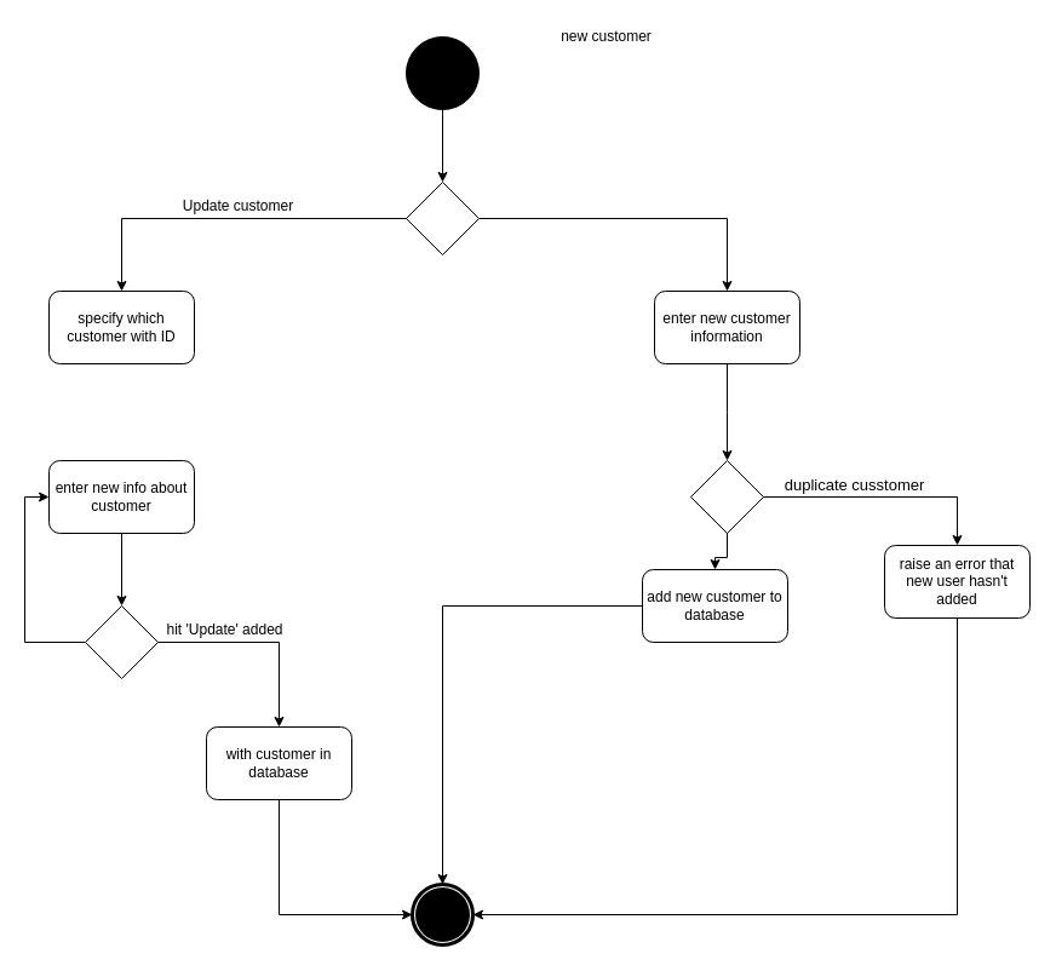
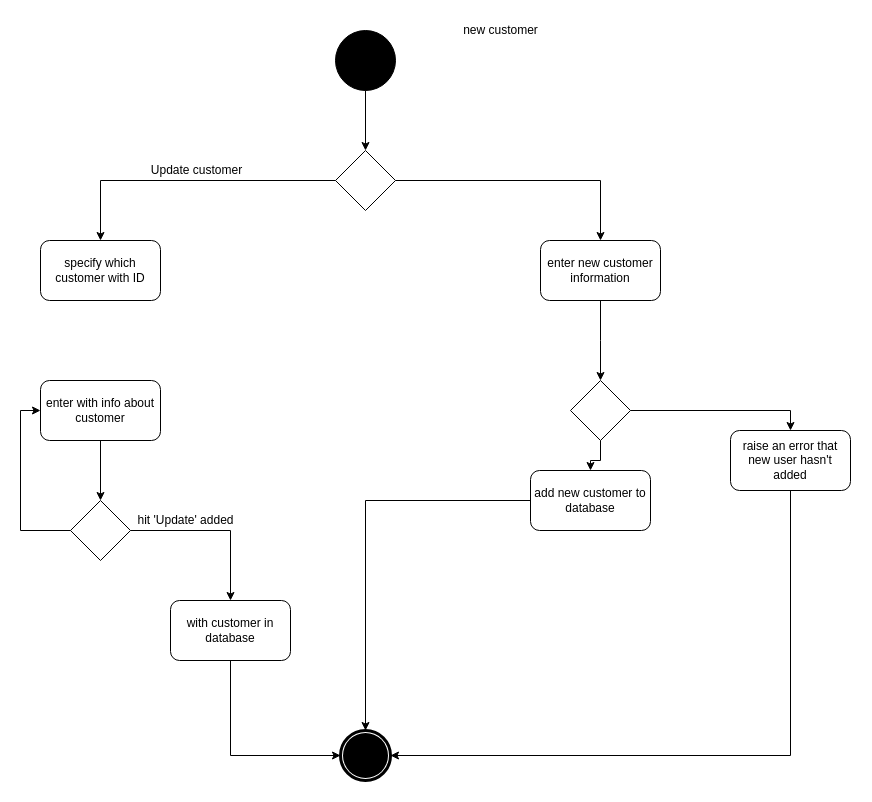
  <mxCell id="0" />
  <mxCell id="1" parent="0" />
  <mxCell id="2" style="edgeStyle=orthogonalEdgeStyle;rounded=0;orthogonalLoop=1;jettySize=auto;html=1;entryX=0.5;entryY=0;entryDx=0;entryDy=0;" edge="1" parent="1" source="3" target="7"><mxGeometry relative="1" as="geometry" /></mxCell>
  <mxCell id="3" value="" style="ellipse;whiteSpace=wrap;html=1;aspect=fixed;fillColor=#000000;" vertex="1" parent="1"><mxGeometry x="335" y="30" width="60" height="60" as="geometry" /></mxCell>
  <mxCell id="4" value="" style="shape=mxgraph.bpmn.shape;html=1;verticalLabelPosition=bottom;labelBackgroundColor=#ffffff;verticalAlign=top;align=center;perimeter=ellipsePerimeter;outlineConnect=0;outline=end;symbol=terminate;fillColor=none;" vertex="1" parent="1"><mxGeometry x="340" y="730" width="50" height="50" as="geometry" /></mxCell>
  <mxCell id="5" style="edgeStyle=orthogonalEdgeStyle;rounded=0;orthogonalLoop=1;jettySize=auto;html=1;entryX=0.5;entryY=0;entryDx=0;entryDy=0;" edge="1" parent="1" source="7" target="8"><mxGeometry relative="1" as="geometry" /></mxCell>
  <mxCell id="6" style="edgeStyle=orthogonalEdgeStyle;rounded=0;orthogonalLoop=1;jettySize=auto;html=1;entryX=0.5;entryY=0;entryDx=0;entryDy=0;" edge="1" parent="1" source="7" target="17"><mxGeometry relative="1" as="geometry" /></mxCell>
  <mxCell id="7" value="" style="rhombus;whiteSpace=wrap;html=1;fillColor=none;" vertex="1" parent="1"><mxGeometry x="335" y="150" width="60" height="60" as="geometry" /></mxCell>
  <mxCell id="8" value="specify which customer with ID" style="rounded=1;whiteSpace=wrap;html=1;fillColor=none;" vertex="1" parent="1"><mxGeometry x="40" y="240" width="120" height="60" as="geometry" /></mxCell>
  <mxCell id="9" style="edgeStyle=orthogonalEdgeStyle;rounded=0;orthogonalLoop=1;jettySize=auto;html=1;entryX=0.5;entryY=0;entryDx=0;entryDy=0;" edge="1" parent="1" source="10" target="13"><mxGeometry relative="1" as="geometry" /></mxCell>
- <mxCell id="10" value="enter new info about customer" style="rounded=1;whiteSpace=wrap;html=1;fillColor=none;" vertex="1" parent="1"><mxGeometry x="40" y="380" width="120" height="60" as="geometry" /></mxCell>
+ <mxCell id="10" value="enter with info about customer" style="rounded=1;whiteSpace=wrap;html=1;fillColor=none;" vertex="1" parent="1"><mxGeometry x="40" y="380" width="120" height="60" as="geometry" /></mxCell>
  <mxCell id="11" style="edgeStyle=orthogonalEdgeStyle;rounded=0;orthogonalLoop=1;jettySize=auto;html=1;entryX=0;entryY=0.5;entryDx=0;entryDy=0;" edge="1" parent="1" source="13" target="10"><mxGeometry relative="1" as="geometry"><Array as="points"><mxPoint x="20" y="530" /><mxPoint x="20" y="410" /></Array></mxGeometry></mxCell>
  <mxCell id="12" style="edgeStyle=orthogonalEdgeStyle;rounded=0;orthogonalLoop=1;jettySize=auto;html=1;entryX=0.5;entryY=0;entryDx=0;entryDy=0;" edge="1" parent="1" source="13" target="28"><mxGeometry relative="1" as="geometry" /></mxCell>
  <mxCell id="13" value="" style="rhombus;whiteSpace=wrap;html=1;fillColor=none;" vertex="1" parent="1"><mxGeometry x="70" y="500" width="60" height="60" as="geometry" /></mxCell>
  <mxCell id="14" value="Update customer" style="text;html=1;align=center;verticalAlign=middle;resizable=0;points=[];autosize=1;" vertex="1" parent="1"><mxGeometry x="141" y="160" width="110" height="20" as="geometry" /></mxCell>
  <mxCell id="15" value="hit 'Update' added" style="text;html=1;align=center;verticalAlign=middle;resizable=0;points=[];autosize=1;" vertex="1" parent="1"><mxGeometry x="130" y="510" width="110" height="20" as="geometry" /></mxCell>
  <mxCell id="16" style="edgeStyle=orthogonalEdgeStyle;rounded=0;orthogonalLoop=1;jettySize=auto;html=1;entryX=0.5;entryY=0;entryDx=0;entryDy=0;" edge="1" parent="1" source="17"><mxGeometry relative="1" as="geometry"><mxPoint x="600" y="380" as="targetPoint" /></mxGeometry></mxCell>
  <mxCell id="17" value="enter new customer information" style="rounded=1;whiteSpace=wrap;html=1;fillColor=none;" vertex="1" parent="1"><mxGeometry x="540" y="240" width="120" height="60" as="geometry" /></mxCell>
  <mxCell id="18" style="edgeStyle=orthogonalEdgeStyle;rounded=0;orthogonalLoop=1;jettySize=auto;html=1;entryX=0.5;entryY=0;entryDx=0;entryDy=0;" edge="1" parent="1" source="20" target="22"><mxGeometry relative="1" as="geometry" /></mxCell>
  <mxCell id="19" style="edgeStyle=orthogonalEdgeStyle;rounded=0;orthogonalLoop=1;jettySize=auto;html=1;entryX=0.5;entryY=0;entryDx=0;entryDy=0;" edge="1" parent="1" source="20" target="24"><mxGeometry relative="1" as="geometry" /></mxCell>
  <mxCell id="20" value="" style="rhombus;whiteSpace=wrap;html=1;fillColor=none;" vertex="1" parent="1"><mxGeometry x="570" y="380" width="60" height="60" as="geometry" /></mxCell>
  <mxCell id="21" style="edgeStyle=orthogonalEdgeStyle;rounded=0;orthogonalLoop=1;jettySize=auto;html=1;entryX=1;entryY=0.5;entryDx=0;entryDy=0;" edge="1" parent="1" source="22" target="4"><mxGeometry relative="1" as="geometry"><Array as="points"><mxPoint x="790" y="755" /></Array></mxGeometry></mxCell>
- <mxCell id="22" value="raise an error that new user hasn't added" style="rounded=1;whiteSpace=wrap;html=1;fillColor=none;" vertex="1" parent="1"><mxGeometry x="730" y="450" width="120" height="60" as="geometry" /></mxCell>
+ <mxCell id="22" value="raise an error that new user hasn't added" style="rounded=1;whiteSpace=wrap;html=1;fillColor=none;" vertex="1" parent="1"><mxGeometry x="730" y="430" width="120" height="60" as="geometry" /></mxCell>
  <mxCell id="23" style="edgeStyle=orthogonalEdgeStyle;rounded=0;orthogonalLoop=1;jettySize=auto;html=1;entryX=0.5;entryY=0;entryDx=0;entryDy=0;" edge="1" parent="1" source="24" target="4"><mxGeometry relative="1" as="geometry" /></mxCell>
  <mxCell id="24" value="add new customer to database" style="rounded=1;whiteSpace=wrap;html=1;fillColor=none;" vertex="1" parent="1"><mxGeometry x="530" y="470" width="120" height="60" as="geometry" /></mxCell>
- <mxCell id="25" value="&lt;font style=&quot;font-size: 13px&quot;&gt;duplicate cusstomer&lt;/font&gt;" style="text;html=1;align=center;verticalAlign=middle;resizable=0;points=[];autosize=1;" vertex="1" parent="1"><mxGeometry x="640" y="390" width="130" height="20" as="geometry" /></mxCell>
  <mxCell id="26" value="new customer" style="text;html=1;align=center;verticalAlign=middle;resizable=0;points=[];autosize=1;" vertex="1" parent="1"><mxGeometry x="455" y="20" width="90" height="20" as="geometry" /></mxCell>
  <mxCell id="27" style="edgeStyle=orthogonalEdgeStyle;rounded=0;orthogonalLoop=1;jettySize=auto;html=1;entryX=0;entryY=0.5;entryDx=0;entryDy=0;" edge="1" parent="1" source="28" target="4"><mxGeometry relative="1" as="geometry"><Array as="points"><mxPoint x="230" y="755" /></Array></mxGeometry></mxCell>
  <mxCell id="28" value="with customer in database" style="rounded=1;whiteSpace=wrap;html=1;fillColor=none;" vertex="1" parent="1"><mxGeometry x="170" y="600" width="120" height="60" as="geometry" /></mxCell>
